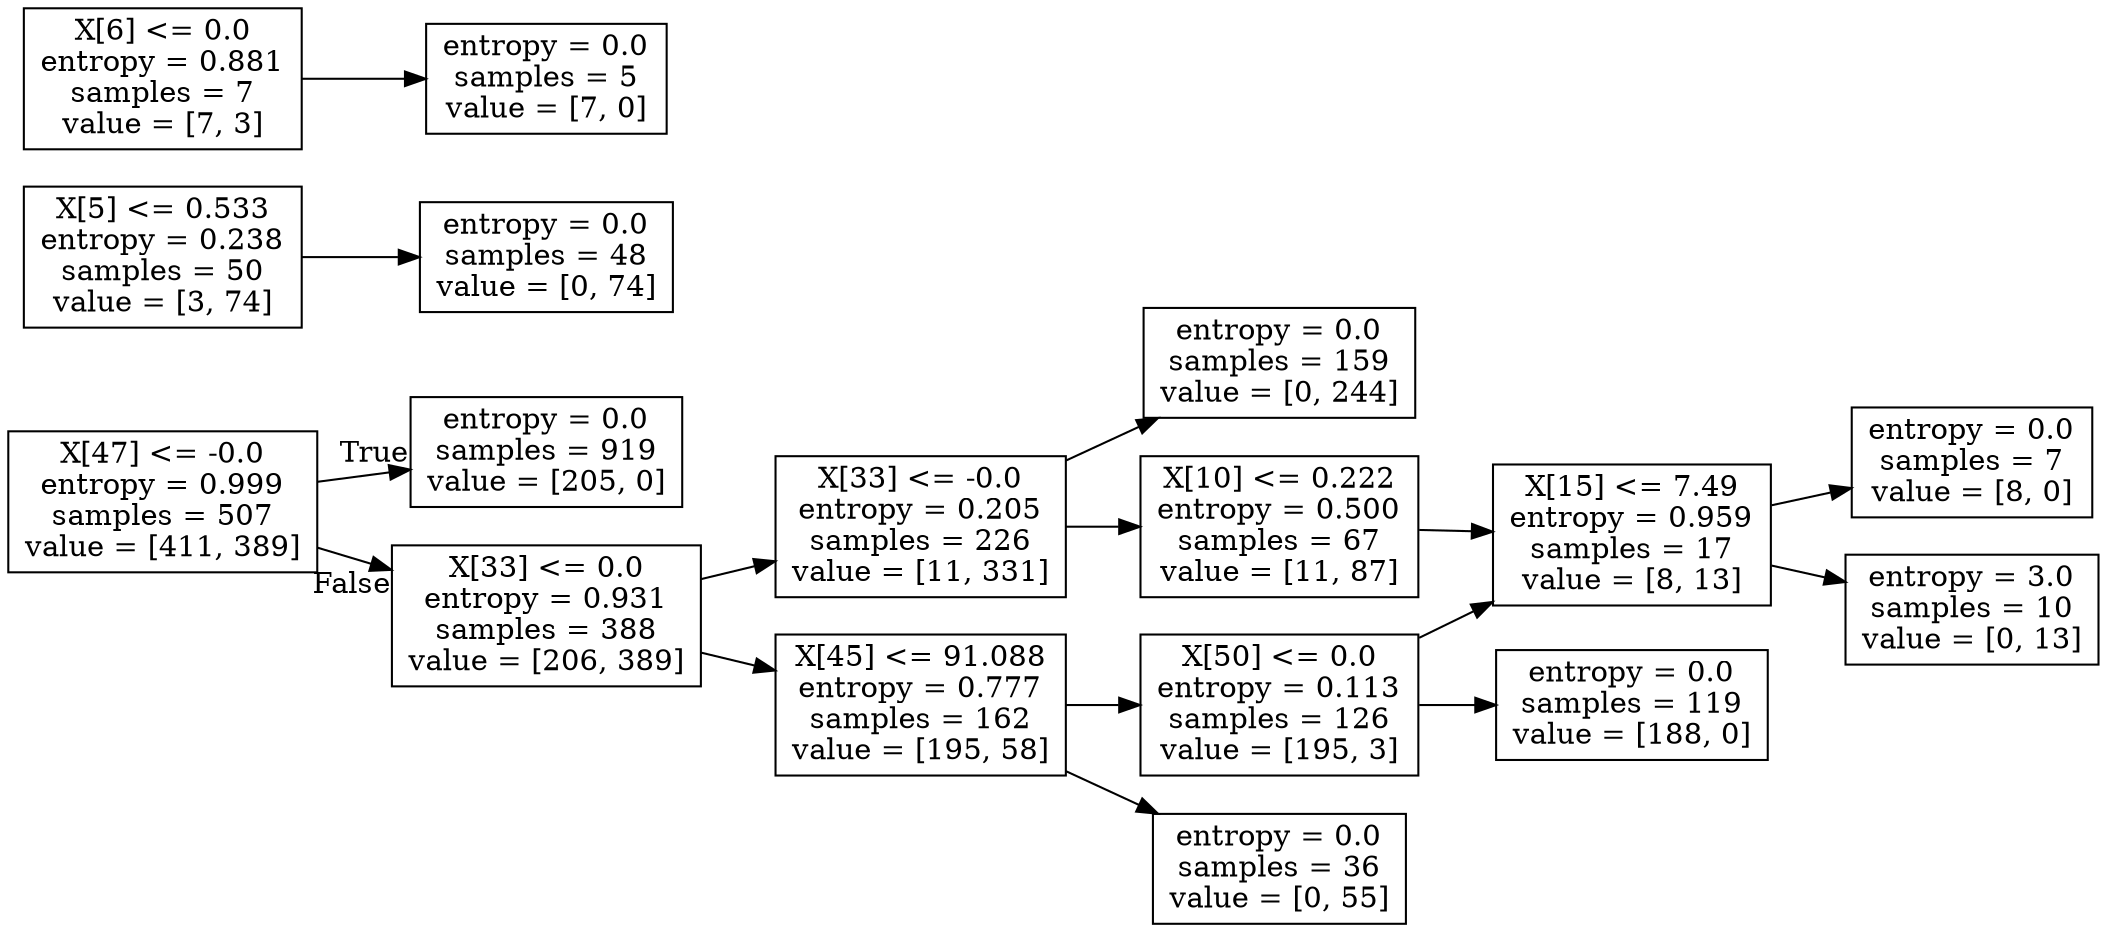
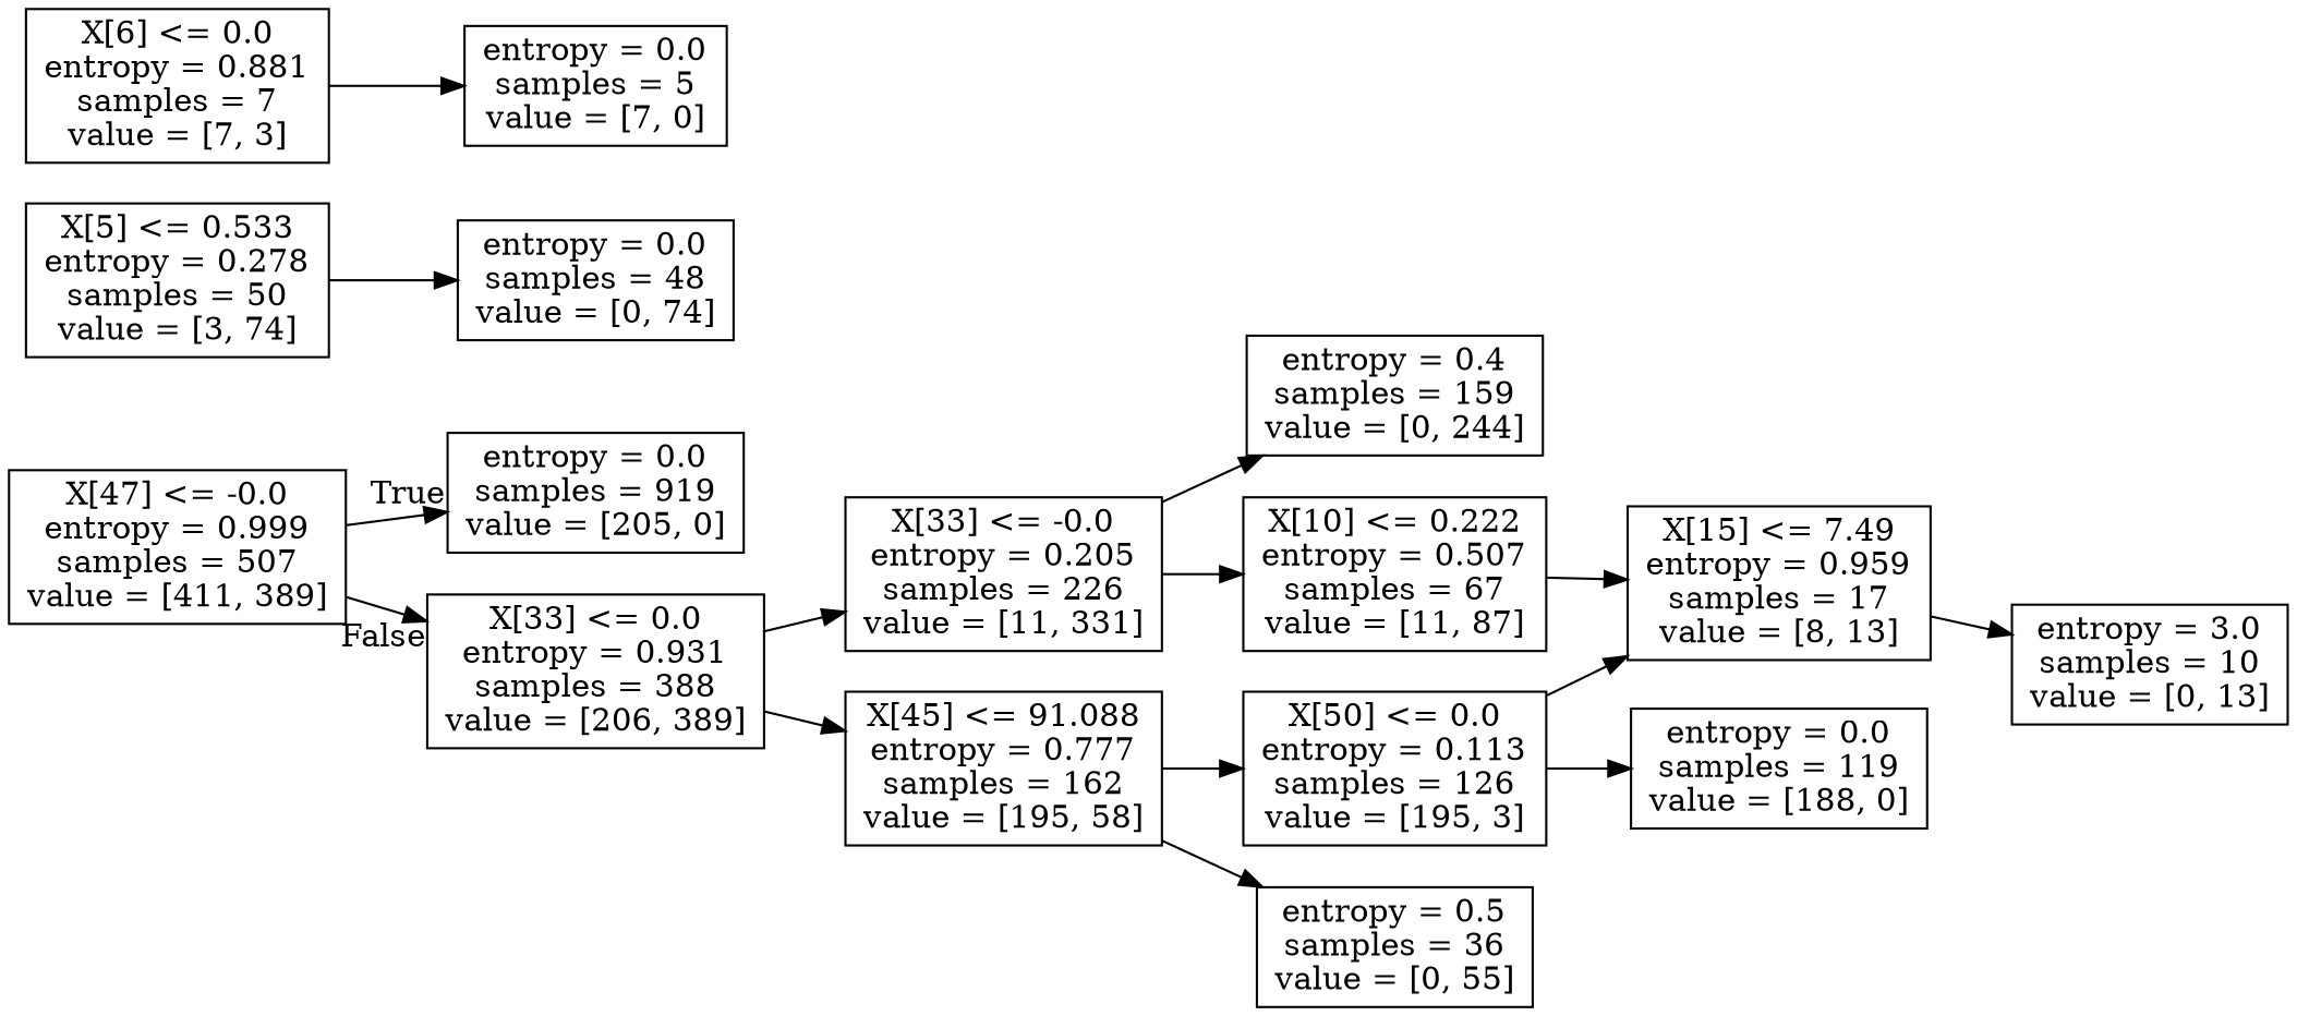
  digraph {
    rankdir=LR
    node [shape=box]
    n1 [label="X[47] <= -0.0\nentropy = 0.999\nsamples = 507\nvalue = [411, 389]"]
    n2 [label="entropy = 0.0\nsamples = 919\nvalue = [205, 0]"]
    n3 [label="X[33] <= 0.0\nentropy = 0.931\nsamples = 388\nvalue = [206, 389]"]
    n4 [label="X[33] <= -0.0\nentropy = 0.205\nsamples = 226\nvalue = [11, 331]"]
    n5 [label="X[45] <= 91.088\nentropy = 0.777\nsamples = 162\nvalue = [195, 58]"]
-   n6 [label="entropy = 0.0\nsamples = 159\nvalue = [0, 244]"]
-   n7 [label="X[10] <= 0.222\nentropy = 0.500\nsamples = 67\nvalue = [11, 87]"]
+   n6 [label="entropy = 0.4\nsamples = 159\nvalue = [0, 244]"]
+   n7 [label="X[10] <= 0.222\nentropy = 0.507\nsamples = 67\nvalue = [11, 87]"]
    n8 [label="X[50] <= 0.0\nentropy = 0.113\nsamples = 126\nvalue = [195, 3]"]
-   n9 [label="entropy = 0.0\nsamples = 36\nvalue = [0, 55]"]
+   n9 [label="entropy = 0.5\nsamples = 36\nvalue = [0, 55]"]
    n10 [label="X[15] <= 7.49\nentropy = 0.959\nsamples = 17\nvalue = [8, 13]"]
-   n11 [label="X[5] <= 0.533\nentropy = 0.238\nsamples = 50\nvalue = [3, 74]"]
+   n11 [label="X[5] <= 0.533\nentropy = 0.278\nsamples = 50\nvalue = [3, 74]"]
    n12 [label="entropy = 0.0\nsamples = 48\nvalue = [0, 74]"]
-   n13 [label="entropy = 0.0\nsamples = 7\nvalue = [8, 0]"]
    n14 [label="entropy = 3.0\nsamples = 10\nvalue = [0, 13]"]
    n15 [label="entropy = 0.0\nsamples = 119\nvalue = [188, 0]"]
    n16 [label="X[6] <= 0.0\nentropy = 0.881\nsamples = 7\nvalue = [7, 3]"]
    n17 [label="entropy = 0.0\nsamples = 5\nvalue = [7, 0]"]
    n1 -> n2 [headlabel=True labelangle=45 labeldistance=2.5]
    n1 -> n3 [headlabel=False labelangle=-45 labeldistance=2.5]
    n3 -> n4
    n3 -> n5
    n4 -> n6
    n4 -> n7
    n5 -> n8
    n5 -> n9
    n7 -> n10
    n8 -> n10
    n8 -> n15
-   n10 -> n13
    n10 -> n14
    n11 -> n12
    n16 -> n17
  }
